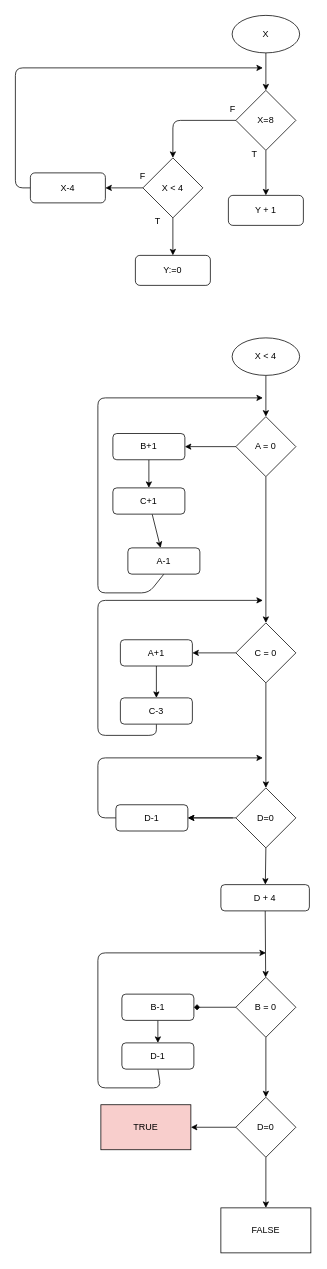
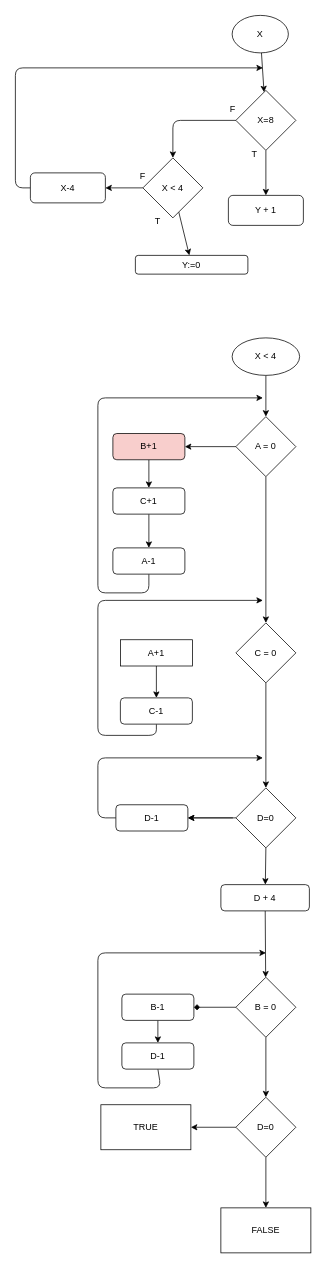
  <mxCell id="0" />
  <mxCell id="1" parent="0" />
  <mxCell id="2" value="" style="edgeStyle=none;html=1;" edge="1" parent="1" source="3" target="6"><mxGeometry relative="1" as="geometry" /></mxCell>
- <mxCell id="3" value="X" style="ellipse;whiteSpace=wrap;html=1;" vertex="1" parent="1"><mxGeometry x="309" y="20" width="90" height="50" as="geometry" /></mxCell>
+ <mxCell id="3" value="X" style="ellipse;whiteSpace=wrap;html=1;" vertex="1" parent="1"><mxGeometry x="309" y="20" width="75" height="50" as="geometry" /></mxCell>
  <mxCell id="4" value="" style="edgeStyle=none;html=1;" edge="1" parent="1" source="6" target="11"><mxGeometry relative="1" as="geometry"><Array as="points"><mxPoint x="230" y="160" /></Array></mxGeometry></mxCell>
  <mxCell id="5" value="" style="edgeStyle=none;html=1;" edge="1" parent="1" source="6" target="14"><mxGeometry relative="1" as="geometry" /></mxCell>
  <mxCell id="6" value="X=8" style="rhombus;whiteSpace=wrap;html=1;" vertex="1" parent="1"><mxGeometry x="314" y="120" width="80" height="80" as="geometry" /></mxCell>
- <mxCell id="7" value="Y:=0" style="rounded=1;whiteSpace=wrap;html=1;" vertex="1" parent="1"><mxGeometry x="180" y="340" width="100" height="40" as="geometry" /></mxCell>
+ <mxCell id="7" value="Y:=0" style="rounded=1;whiteSpace=wrap;html=1;" vertex="1" parent="1"><mxGeometry x="180" y="340" width="150" height="25" as="geometry" /></mxCell>
  <mxCell id="8" value="F" style="text;html=1;strokeColor=none;fillColor=none;align=center;verticalAlign=middle;whiteSpace=wrap;rounded=0;" vertex="1" parent="1"><mxGeometry x="280" y="130" width="60" height="30" as="geometry" /></mxCell>
  <mxCell id="9" value="" style="edgeStyle=none;html=1;" edge="1" parent="1" source="11" target="7"><mxGeometry relative="1" as="geometry" /></mxCell>
  <mxCell id="10" value="" style="edgeStyle=none;html=1;" edge="1" parent="1" source="11"><mxGeometry relative="1" as="geometry"><mxPoint x="140" y="250" as="targetPoint" /></mxGeometry></mxCell>
  <mxCell id="11" value="X &amp;lt; 4" style="rhombus;whiteSpace=wrap;html=1;" vertex="1" parent="1"><mxGeometry x="190" y="210" width="80" height="80" as="geometry" /></mxCell>
  <mxCell id="12" style="edgeStyle=none;html=1;exitX=0;exitY=0.5;exitDx=0;exitDy=0;" edge="1" parent="1" source="13"><mxGeometry relative="1" as="geometry"><mxPoint x="350" y="90" as="targetPoint" /><Array as="points"><mxPoint x="20" y="250" /><mxPoint x="20" y="90" /></Array></mxGeometry></mxCell>
  <mxCell id="13" value="X-4" style="rounded=1;whiteSpace=wrap;html=1;" vertex="1" parent="1"><mxGeometry x="40" y="230" width="100" height="40" as="geometry" /></mxCell>
  <mxCell id="14" value="Y + 1" style="rounded=1;whiteSpace=wrap;html=1;" vertex="1" parent="1"><mxGeometry x="304" y="260" width="100" height="40" as="geometry" /></mxCell>
  <mxCell id="15" value="F" style="text;html=1;strokeColor=none;fillColor=none;align=center;verticalAlign=middle;whiteSpace=wrap;rounded=0;" vertex="1" parent="1"><mxGeometry x="160" y="220" width="60" height="30" as="geometry" /></mxCell>
  <mxCell id="16" value="T" style="text;html=1;strokeColor=none;fillColor=none;align=center;verticalAlign=middle;whiteSpace=wrap;rounded=0;" vertex="1" parent="1"><mxGeometry x="309" y="190" width="60" height="30" as="geometry" /></mxCell>
  <mxCell id="17" value="T" style="text;html=1;strokeColor=none;fillColor=none;align=center;verticalAlign=middle;whiteSpace=wrap;rounded=0;" vertex="1" parent="1"><mxGeometry x="180" y="280" width="60" height="30" as="geometry" /></mxCell>
  <mxCell id="18" value="" style="edgeStyle=none;html=1;" edge="1" parent="1" source="19" target="22"><mxGeometry relative="1" as="geometry" /></mxCell>
  <mxCell id="19" value="X &amp;lt; 4" style="ellipse;whiteSpace=wrap;html=1;" vertex="1" parent="1"><mxGeometry x="309" y="450" width="90" height="50" as="geometry" /></mxCell>
  <mxCell id="20" value="" style="edgeStyle=none;html=1;" edge="1" parent="1" source="22" target="24"><mxGeometry relative="1" as="geometry" /></mxCell>
  <mxCell id="21" value="" style="edgeStyle=none;html=1;" edge="1" parent="1" source="22" target="31"><mxGeometry relative="1" as="geometry" /></mxCell>
  <mxCell id="22" value="A = 0" style="rhombus;whiteSpace=wrap;html=1;" vertex="1" parent="1"><mxGeometry x="314" y="555" width="80" height="80" as="geometry" /></mxCell>
  <mxCell id="23" value="" style="edgeStyle=none;html=1;" edge="1" parent="1" source="24" target="26"><mxGeometry relative="1" as="geometry" /></mxCell>
- <mxCell id="24" value="B+1" style="rounded=1;whiteSpace=wrap;html=1;" vertex="1" parent="1"><mxGeometry x="150" y="577.5" width="96" height="35" as="geometry" /></mxCell>
+ <mxCell id="24" value="B+1" style="rounded=1;whiteSpace=wrap;html=1;fillColor=#f8cecc;" vertex="1" parent="1"><mxGeometry x="150" y="577.5" width="96" height="35" as="geometry" /></mxCell>
  <mxCell id="25" value="" style="edgeStyle=none;html=1;" edge="1" parent="1" source="26" target="28"><mxGeometry relative="1" as="geometry" /></mxCell>
  <mxCell id="26" value="C+1" style="rounded=1;whiteSpace=wrap;html=1;" vertex="1" parent="1"><mxGeometry x="150" y="650" width="96" height="35" as="geometry" /></mxCell>
  <mxCell id="27" style="edgeStyle=none;html=1;exitX=0.5;exitY=1;exitDx=0;exitDy=0;" edge="1" parent="1" source="28"><mxGeometry relative="1" as="geometry"><mxPoint x="350" y="530" as="targetPoint" /><Array as="points"><mxPoint x="198" y="790" /><mxPoint x="130" y="790" /><mxPoint x="130" y="530" /></Array></mxGeometry></mxCell>
- <mxCell id="28" value="A-1" style="rounded=1;whiteSpace=wrap;html=1;" vertex="1" parent="1"><mxGeometry x="170" y="730" width="96" height="35" as="geometry" /></mxCell>
- <mxCell id="29" value="" style="edgeStyle=none;html=1;" edge="1" parent="1" source="31" target="33"><mxGeometry relative="1" as="geometry" /></mxCell>
+ <mxCell id="28" value="A-1" style="rounded=1;whiteSpace=wrap;html=1;" vertex="1" parent="1"><mxGeometry x="150" y="730" width="96" height="35" as="geometry" /></mxCell>
  <mxCell id="30" value="" style="edgeStyle=none;html=1;" edge="1" parent="1" source="31" target="53"><mxGeometry relative="1" as="geometry" /></mxCell>
  <mxCell id="31" value="C = 0" style="rhombus;whiteSpace=wrap;html=1;" vertex="1" parent="1"><mxGeometry x="314" y="830" width="80" height="80" as="geometry" /></mxCell>
  <mxCell id="32" value="" style="edgeStyle=none;html=1;" edge="1" parent="1" source="33" target="35"><mxGeometry relative="1" as="geometry" /></mxCell>
- <mxCell id="33" value="A+1" style="rounded=1;whiteSpace=wrap;html=1;" vertex="1" parent="1"><mxGeometry x="160" y="852.5" width="96" height="35" as="geometry" /></mxCell>
+ <mxCell id="33" value="A+1" style="whiteSpace=wrap;html=1;rounded=0;" vertex="1" parent="1"><mxGeometry x="160" y="852.5" width="96" height="35" as="geometry" /></mxCell>
  <mxCell id="34" style="edgeStyle=none;html=1;exitX=0.5;exitY=1;exitDx=0;exitDy=0;" edge="1" parent="1" source="35"><mxGeometry relative="1" as="geometry"><mxPoint x="350" y="800" as="targetPoint" /><Array as="points"><mxPoint x="208" y="980" /><mxPoint x="130" y="980" /><mxPoint x="130" y="800" /></Array></mxGeometry></mxCell>
- <mxCell id="35" value="C-3" style="rounded=1;whiteSpace=wrap;html=1;" vertex="1" parent="1"><mxGeometry x="160" y="930" width="96" height="35" as="geometry" /></mxCell>
+ <mxCell id="35" value="C-1" style="rounded=1;whiteSpace=wrap;html=1;" vertex="1" parent="1"><mxGeometry x="160" y="930" width="96" height="35" as="geometry" /></mxCell>
  <mxCell id="36" value="" style="edgeStyle=none;html=1;" edge="1" parent="1" source="37" target="42"><mxGeometry relative="1" as="geometry" /></mxCell>
  <mxCell id="37" value="D + 4" style="rounded=1;whiteSpace=wrap;html=1;" vertex="1" parent="1"><mxGeometry x="294" y="1179" width="118" height="35" as="geometry" /></mxCell>
  <mxCell id="38" value="" style="edgeStyle=none;html=1;" edge="1" parent="1" source="39" target="44"><mxGeometry relative="1" as="geometry" /></mxCell>
  <mxCell id="39" value="B-1" style="rounded=1;whiteSpace=wrap;html=1;" vertex="1" parent="1"><mxGeometry x="162" y="1325" width="96" height="35" as="geometry" /></mxCell>
  <mxCell id="40" value="" style="edgeStyle=none;html=1;endArrow=diamond;" edge="1" parent="1" source="42" target="39"><mxGeometry relative="1" as="geometry" /></mxCell>
  <mxCell id="41" value="" style="edgeStyle=none;html=1;" edge="1" parent="1" source="42" target="47"><mxGeometry relative="1" as="geometry" /></mxCell>
  <mxCell id="42" value="B = 0" style="rhombus;whiteSpace=wrap;html=1;" vertex="1" parent="1"><mxGeometry x="314" y="1302.5" width="80" height="80" as="geometry" /></mxCell>
  <mxCell id="43" style="edgeStyle=none;html=1;exitX=0.5;exitY=1;exitDx=0;exitDy=0;" edge="1" parent="1" source="44"><mxGeometry relative="1" as="geometry"><mxPoint x="354" y="1270" as="targetPoint" /><Array as="points"><mxPoint x="214" y="1450" /><mxPoint x="130" y="1450" /><mxPoint x="130" y="1270" /></Array></mxGeometry></mxCell>
  <mxCell id="44" value="D-1" style="rounded=1;whiteSpace=wrap;html=1;" vertex="1" parent="1"><mxGeometry x="162" y="1390" width="96" height="35" as="geometry" /></mxCell>
  <mxCell id="45" value="" style="edgeStyle=none;html=1;" edge="1" parent="1" source="47" target="48"><mxGeometry relative="1" as="geometry" /></mxCell>
  <mxCell id="46" value="" style="edgeStyle=none;html=1;" edge="1" parent="1" source="47" target="49"><mxGeometry relative="1" as="geometry" /></mxCell>
  <mxCell id="47" value="D=0" style="rhombus;whiteSpace=wrap;html=1;" vertex="1" parent="1"><mxGeometry x="314" y="1462.5" width="80" height="80" as="geometry" /></mxCell>
- <mxCell id="48" value="TRUE" style="whiteSpace=wrap;html=1;fillColor=#f8cecc;" vertex="1" parent="1"><mxGeometry x="134" y="1472.5" width="120" height="60" as="geometry" /></mxCell>
+ <mxCell id="48" value="TRUE" style="whiteSpace=wrap;html=1;" vertex="1" parent="1"><mxGeometry x="134" y="1472.5" width="120" height="60" as="geometry" /></mxCell>
  <mxCell id="49" value="FALSE" style="whiteSpace=wrap;html=1;" vertex="1" parent="1"><mxGeometry x="294" y="1610" width="120" height="60" as="geometry" /></mxCell>
  <mxCell id="50" style="edgeStyle=none;html=1;exitX=0.5;exitY=1;exitDx=0;exitDy=0;" edge="1" parent="1" source="53" target="37"><mxGeometry relative="1" as="geometry" /></mxCell>
  <mxCell id="51" value="" style="edgeStyle=none;html=1;" edge="1" parent="1" target="55"><mxGeometry relative="1" as="geometry"><mxPoint x="310" y="1090" as="sourcePoint" /></mxGeometry></mxCell>
  <mxCell id="52" value="" style="edgeStyle=none;html=1;" edge="1" parent="1" source="53" target="55"><mxGeometry relative="1" as="geometry" /></mxCell>
  <mxCell id="53" value="D=0" style="rhombus;whiteSpace=wrap;html=1;" vertex="1" parent="1"><mxGeometry x="314" y="1050" width="80" height="80" as="geometry" /></mxCell>
  <mxCell id="54" style="edgeStyle=none;html=1;exitX=0;exitY=0.5;exitDx=0;exitDy=0;" edge="1" parent="1" source="55"><mxGeometry relative="1" as="geometry"><mxPoint x="350" y="1010" as="targetPoint" /><Array as="points"><mxPoint x="130" y="1090" /><mxPoint x="130" y="1010" /></Array></mxGeometry></mxCell>
  <mxCell id="55" value="D-1" style="rounded=1;whiteSpace=wrap;html=1;" vertex="1" parent="1"><mxGeometry x="154" y="1072.5" width="96" height="35" as="geometry" /></mxCell>
